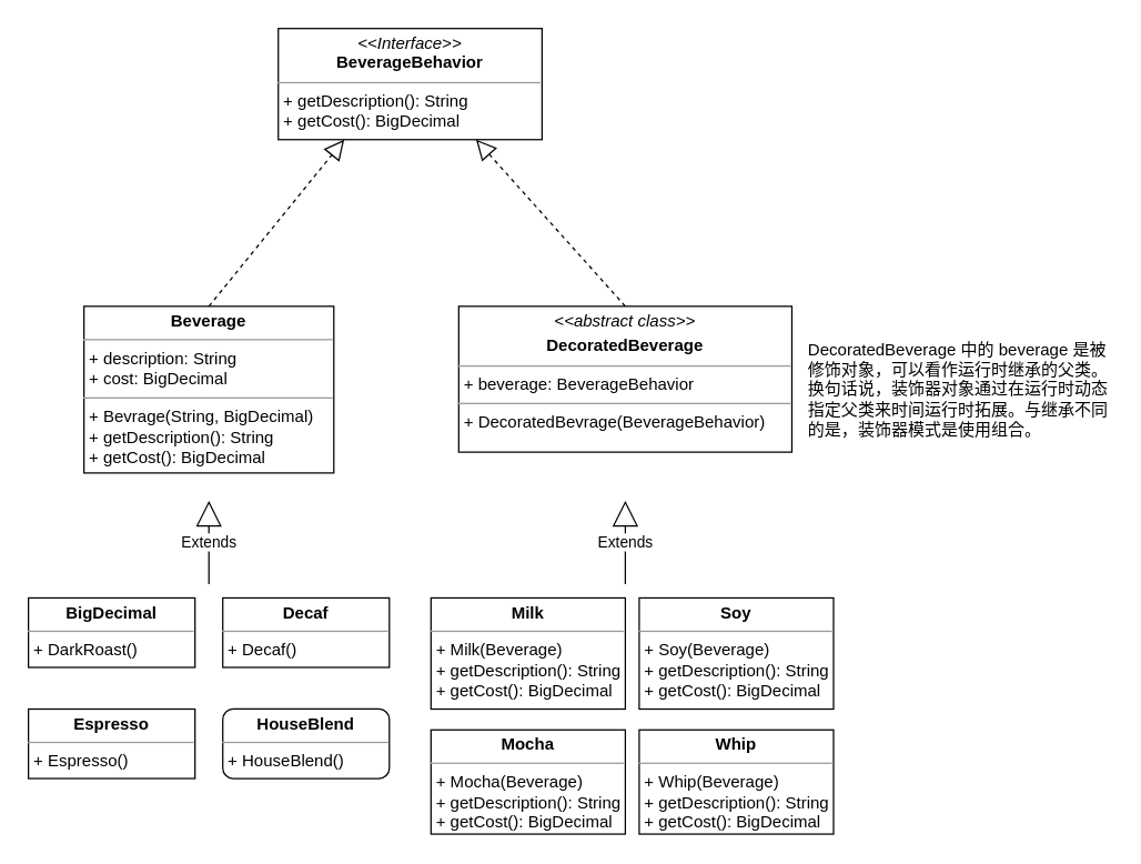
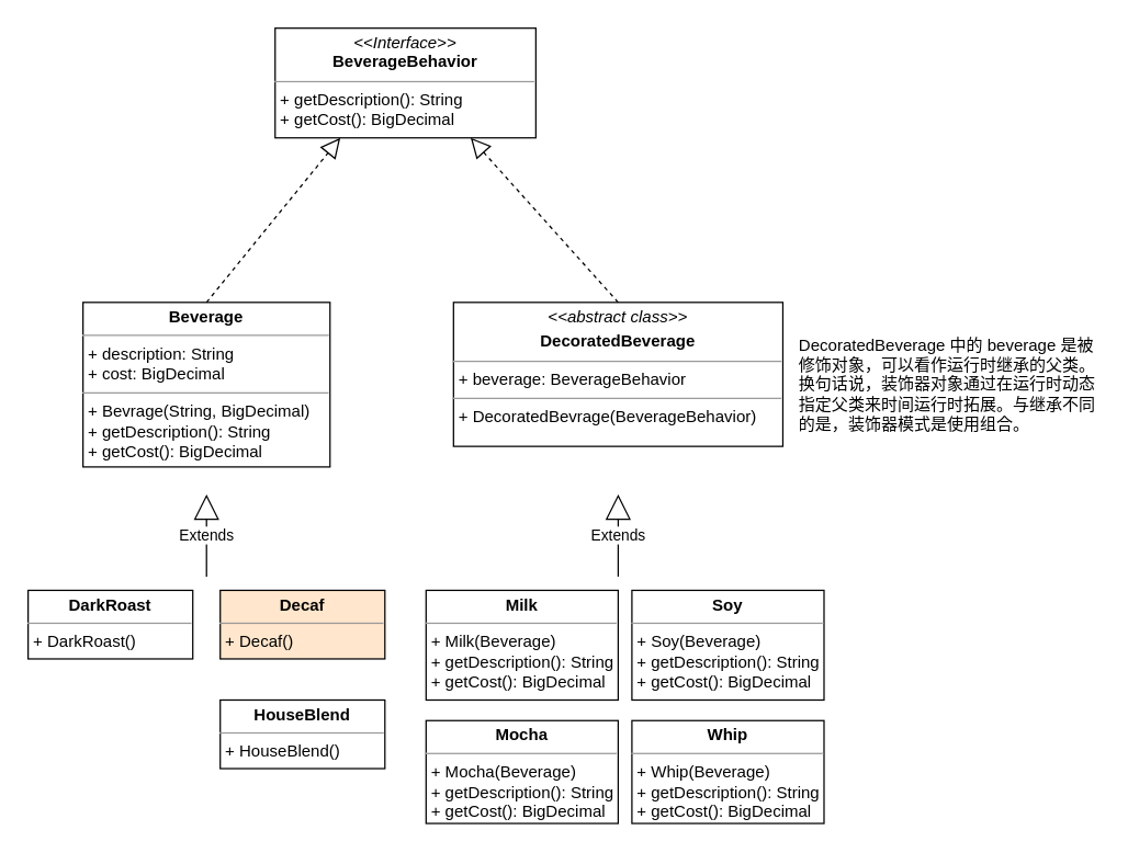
  <mxCell id="0" />
  <mxCell id="1" parent="0" />
  <mxCell id="2" value="Extends" style="endArrow=block;endSize=16;endFill=0;html=1;rounded=0;" edge="1" parent="1"><mxGeometry width="160" relative="1" as="geometry"><mxPoint x="150" y="420" as="sourcePoint" /><mxPoint x="150" y="360" as="targetPoint" /></mxGeometry></mxCell>
  <mxCell id="3" value="&lt;p style=&quot;margin: 0px ; margin-top: 4px ; text-align: center&quot;&gt;&lt;i&gt;&amp;lt;&amp;lt;Interface&amp;gt;&amp;gt;&lt;/i&gt;&lt;br&gt;&lt;b&gt;BeverageBehavior&lt;/b&gt;&lt;/p&gt;&lt;hr size=&quot;1&quot;&gt;&lt;p style=&quot;margin: 0px 0px 0px 4px&quot;&gt;+ getDescription(): String&lt;br&gt;&lt;/p&gt;&lt;p style=&quot;margin: 0px 0px 0px 4px&quot;&gt;+ getCost(): BigDecimal&lt;/p&gt;" style="verticalAlign=top;align=left;overflow=fill;fontSize=12;fontFamily=Helvetica;html=1;" vertex="1" parent="1"><mxGeometry x="200" y="20" width="190" height="80" as="geometry" /></mxCell>
  <mxCell id="4" value="&lt;p style=&quot;margin: 0px ; margin-top: 4px ; text-align: center&quot;&gt;&lt;b&gt;Beverage&lt;/b&gt;&lt;/p&gt;&lt;hr size=&quot;1&quot;&gt;&lt;p style=&quot;margin: 0px ; margin-left: 4px&quot;&gt;+ description: String&lt;/p&gt;&lt;p style=&quot;margin: 0px ; margin-left: 4px&quot;&gt;+ cost: BigDecimal&lt;/p&gt;&lt;hr size=&quot;1&quot;&gt;&lt;p style=&quot;margin: 0px ; margin-left: 4px&quot;&gt;+ Bevrage(String, BigDecimal)&lt;/p&gt;&lt;p style=&quot;margin: 0px ; margin-left: 4px&quot;&gt;+ getDescription(): String&lt;/p&gt;&lt;p style=&quot;margin: 0px ; margin-left: 4px&quot;&gt;+ getCost(): BigDecimal&lt;/p&gt;" style="verticalAlign=top;align=left;overflow=fill;fontSize=12;fontFamily=Helvetica;html=1;" vertex="1" parent="1"><mxGeometry x="60" y="220" width="180" height="120" as="geometry" /></mxCell>
- <mxCell id="5" value="&lt;p style=&quot;margin: 0px ; margin-top: 4px ; text-align: center&quot;&gt;&lt;b&gt;BigDecimal&lt;/b&gt;&lt;/p&gt;&lt;hr size=&quot;1&quot;&gt;&lt;p style=&quot;margin: 0px ; margin-left: 4px&quot;&gt;&lt;/p&gt;&lt;p style=&quot;margin: 0px ; margin-left: 4px&quot;&gt;+ DarkRoast()&lt;/p&gt;" style="verticalAlign=top;align=left;overflow=fill;fontSize=12;fontFamily=Helvetica;html=1;" vertex="1" parent="1"><mxGeometry x="20" y="430" width="120" height="50" as="geometry" /></mxCell>
- <mxCell id="6" value="&lt;p style=&quot;margin: 0px ; margin-top: 4px ; text-align: center&quot;&gt;&lt;b&gt;Decaf&lt;/b&gt;&lt;/p&gt;&lt;hr size=&quot;1&quot;&gt;&lt;p style=&quot;margin: 0px ; margin-left: 4px&quot;&gt;&lt;/p&gt;&lt;p style=&quot;margin: 0px ; margin-left: 4px&quot;&gt;+ Decaf()&lt;/p&gt;" style="verticalAlign=top;align=left;overflow=fill;fontSize=12;fontFamily=Helvetica;html=1;" vertex="1" parent="1"><mxGeometry x="160" y="430" width="120" height="50" as="geometry" /></mxCell>
- <mxCell id="7" value="&lt;p style=&quot;margin: 0px ; margin-top: 4px ; text-align: center&quot;&gt;&lt;b&gt;HouseBlend&lt;/b&gt;&lt;/p&gt;&lt;hr size=&quot;1&quot;&gt;&lt;p style=&quot;margin: 0px ; margin-left: 4px&quot;&gt;&lt;/p&gt;&lt;p style=&quot;margin: 0px ; margin-left: 4px&quot;&gt;+ HouseBlend()&lt;/p&gt;" style="verticalAlign=top;align=left;overflow=fill;fontSize=12;fontFamily=Helvetica;html=1;rounded=1;" vertex="1" parent="1"><mxGeometry x="160" y="510" width="120" height="50" as="geometry" /></mxCell>
- <mxCell id="8" value="&lt;p style=&quot;margin: 0px ; margin-top: 4px ; text-align: center&quot;&gt;&lt;b&gt;Espresso&lt;/b&gt;&lt;/p&gt;&lt;hr size=&quot;1&quot;&gt;&lt;p style=&quot;margin: 0px ; margin-left: 4px&quot;&gt;&lt;/p&gt;&lt;p style=&quot;margin: 0px ; margin-left: 4px&quot;&gt;+ Espresso()&lt;/p&gt;" style="verticalAlign=top;align=left;overflow=fill;fontSize=12;fontFamily=Helvetica;html=1;" vertex="1" parent="1"><mxGeometry x="20" y="510" width="120" height="50" as="geometry" /></mxCell>
+ <mxCell id="5" value="&lt;p style=&quot;margin: 0px ; margin-top: 4px ; text-align: center&quot;&gt;&lt;b&gt;DarkRoast&lt;/b&gt;&lt;/p&gt;&lt;hr size=&quot;1&quot;&gt;&lt;p style=&quot;margin: 0px ; margin-left: 4px&quot;&gt;&lt;/p&gt;&lt;p style=&quot;margin: 0px ; margin-left: 4px&quot;&gt;+ DarkRoast()&lt;/p&gt;" style="verticalAlign=top;align=left;overflow=fill;fontSize=12;fontFamily=Helvetica;html=1;" vertex="1" parent="1"><mxGeometry x="20" y="430" width="120" height="50" as="geometry" /></mxCell>
+ <mxCell id="6" value="&lt;p style=&quot;margin: 0px ; margin-top: 4px ; text-align: center&quot;&gt;&lt;b&gt;Decaf&lt;/b&gt;&lt;/p&gt;&lt;hr size=&quot;1&quot;&gt;&lt;p style=&quot;margin: 0px ; margin-left: 4px&quot;&gt;&lt;/p&gt;&lt;p style=&quot;margin: 0px ; margin-left: 4px&quot;&gt;+ Decaf()&lt;/p&gt;" style="verticalAlign=top;align=left;overflow=fill;fontSize=12;fontFamily=Helvetica;html=1;fillColor=#ffe6cc;" vertex="1" parent="1"><mxGeometry x="160" y="430" width="120" height="50" as="geometry" /></mxCell>
+ <mxCell id="7" value="&lt;p style=&quot;margin: 0px ; margin-top: 4px ; text-align: center&quot;&gt;&lt;b&gt;HouseBlend&lt;/b&gt;&lt;/p&gt;&lt;hr size=&quot;1&quot;&gt;&lt;p style=&quot;margin: 0px ; margin-left: 4px&quot;&gt;&lt;/p&gt;&lt;p style=&quot;margin: 0px ; margin-left: 4px&quot;&gt;+ HouseBlend()&lt;/p&gt;" style="verticalAlign=top;align=left;overflow=fill;fontSize=12;fontFamily=Helvetica;html=1;" vertex="1" parent="1"><mxGeometry x="160" y="510" width="120" height="50" as="geometry" /></mxCell>
  <mxCell id="9" value="&lt;p style=&quot;margin: 0px ; margin-top: 4px ; text-align: center&quot;&gt;&lt;i&gt;&amp;lt;&amp;lt;abstract class&amp;gt;&amp;gt;&lt;/i&gt;&lt;/p&gt;&lt;p style=&quot;margin: 0px ; margin-top: 4px ; text-align: center&quot;&gt;&lt;b&gt;DecoratedBeverage&lt;/b&gt;&lt;/p&gt;&lt;hr size=&quot;1&quot;&gt;&lt;p style=&quot;margin: 0px ; margin-left: 4px&quot;&gt;+ beverage: BeverageBehavior&lt;/p&gt;&lt;hr size=&quot;1&quot;&gt;&lt;p style=&quot;margin: 0px ; margin-left: 4px&quot;&gt;+ DecoratedBevrage(BeverageBehavior)&lt;/p&gt;&lt;p style=&quot;margin: 0px ; margin-left: 4px&quot;&gt;&lt;br&gt;&lt;/p&gt;" style="verticalAlign=top;align=left;overflow=fill;fontSize=12;fontFamily=Helvetica;html=1;" vertex="1" parent="1"><mxGeometry x="330" y="220" width="240" height="105" as="geometry" /></mxCell>
  <mxCell id="10" value="&lt;p style=&quot;margin: 0px ; margin-top: 4px ; text-align: center&quot;&gt;&lt;b&gt;Milk&lt;/b&gt;&lt;/p&gt;&lt;hr size=&quot;1&quot;&gt;&lt;p style=&quot;margin: 0px ; margin-left: 4px&quot;&gt;&lt;/p&gt;&lt;p style=&quot;margin: 0px ; margin-left: 4px&quot;&gt;+ Milk(Beverage)&lt;/p&gt;&lt;p style=&quot;margin: 0px 0px 0px 4px&quot;&gt;+ getDescription(): String&lt;/p&gt;&lt;p style=&quot;margin: 0px 0px 0px 4px&quot;&gt;+ getCost(): BigDecimal&lt;/p&gt;" style="verticalAlign=top;align=left;overflow=fill;fontSize=12;fontFamily=Helvetica;html=1;" vertex="1" parent="1"><mxGeometry x="310" y="430" width="140" height="80" as="geometry" /></mxCell>
  <mxCell id="11" value="&lt;p style=&quot;margin: 0px ; margin-top: 4px ; text-align: center&quot;&gt;&lt;b&gt;Soy&lt;/b&gt;&lt;/p&gt;&lt;hr size=&quot;1&quot;&gt;&lt;p style=&quot;margin: 0px ; margin-left: 4px&quot;&gt;&lt;/p&gt;&lt;p style=&quot;margin: 0px ; margin-left: 4px&quot;&gt;+ Soy(Beverage)&lt;/p&gt;&lt;p style=&quot;margin: 0px 0px 0px 4px&quot;&gt;+ getDescription(): String&lt;/p&gt;&lt;p style=&quot;margin: 0px 0px 0px 4px&quot;&gt;+ getCost(): BigDecimal&lt;/p&gt;" style="verticalAlign=top;align=left;overflow=fill;fontSize=12;fontFamily=Helvetica;html=1;" vertex="1" parent="1"><mxGeometry x="460" y="430" width="140" height="80" as="geometry" /></mxCell>
  <mxCell id="12" value="&lt;p style=&quot;margin: 0px ; margin-top: 4px ; text-align: center&quot;&gt;&lt;b&gt;Mocha&lt;/b&gt;&lt;/p&gt;&lt;hr size=&quot;1&quot;&gt;&lt;p style=&quot;margin: 0px ; margin-left: 4px&quot;&gt;&lt;/p&gt;&lt;p style=&quot;margin: 0px ; margin-left: 4px&quot;&gt;+ Mocha(Beverage)&lt;/p&gt;&lt;p style=&quot;margin: 0px 0px 0px 4px&quot;&gt;+ getDescription(): String&lt;/p&gt;&lt;p style=&quot;margin: 0px 0px 0px 4px&quot;&gt;+ getCost(): BigDecimal&lt;/p&gt;" style="verticalAlign=top;align=left;overflow=fill;fontSize=12;fontFamily=Helvetica;html=1;" vertex="1" parent="1"><mxGeometry x="310" y="525" width="140" height="75" as="geometry" /></mxCell>
  <mxCell id="13" value="&lt;p style=&quot;margin: 0px ; margin-top: 4px ; text-align: center&quot;&gt;&lt;b&gt;Whip&lt;/b&gt;&lt;/p&gt;&lt;hr size=&quot;1&quot;&gt;&lt;p style=&quot;margin: 0px ; margin-left: 4px&quot;&gt;&lt;/p&gt;&lt;p style=&quot;margin: 0px ; margin-left: 4px&quot;&gt;+ Whip(Beverage)&lt;/p&gt;&lt;p style=&quot;margin: 0px 0px 0px 4px&quot;&gt;+ getDescription(): String&lt;/p&gt;&lt;p style=&quot;margin: 0px 0px 0px 4px&quot;&gt;+ getCost(): BigDecimal&lt;/p&gt;" style="verticalAlign=top;align=left;overflow=fill;fontSize=12;fontFamily=Helvetica;html=1;" vertex="1" parent="1"><mxGeometry x="460" y="525" width="140" height="75" as="geometry" /></mxCell>
  <mxCell id="14" value="" style="endArrow=block;dashed=1;endFill=0;endSize=12;html=1;rounded=0;entryX=0.25;entryY=1;entryDx=0;entryDy=0;exitX=0.5;exitY=0;exitDx=0;exitDy=0;" edge="1" parent="1" source="4" target="3"><mxGeometry width="160" relative="1" as="geometry"><mxPoint x="170" y="210" as="sourcePoint" /><mxPoint x="280" y="120" as="targetPoint" /></mxGeometry></mxCell>
  <mxCell id="15" value="" style="endArrow=block;dashed=1;endFill=0;endSize=12;html=1;rounded=0;entryX=0.75;entryY=1;entryDx=0;entryDy=0;exitX=0.5;exitY=0;exitDx=0;exitDy=0;" edge="1" parent="1" source="9" target="3"><mxGeometry width="160" relative="1" as="geometry"><mxPoint x="390" y="180" as="sourcePoint" /><mxPoint x="290" y="130" as="targetPoint" /></mxGeometry></mxCell>
  <mxCell id="16" value="Extends" style="endArrow=block;endSize=16;endFill=0;html=1;rounded=0;" edge="1" parent="1"><mxGeometry width="160" relative="1" as="geometry"><mxPoint x="450" y="420" as="sourcePoint" /><mxPoint x="450" y="360" as="targetPoint" /></mxGeometry></mxCell>
  <mxCell id="17" value="DecoratedBeverage 中的 beverage 是被修饰对象，可以看作运行时继承的父类。换句话说，装饰器对象通过在运行时动态指定父类来时间运行时拓展。与继承不同的是，装饰器模式是使用组合。" style="text;html=1;strokeColor=none;fillColor=none;align=left;verticalAlign=middle;whiteSpace=wrap;rounded=0;fontSize=12;" vertex="1" parent="1"><mxGeometry x="580" y="228.75" width="220" height="102.5" as="geometry" /></mxCell>
